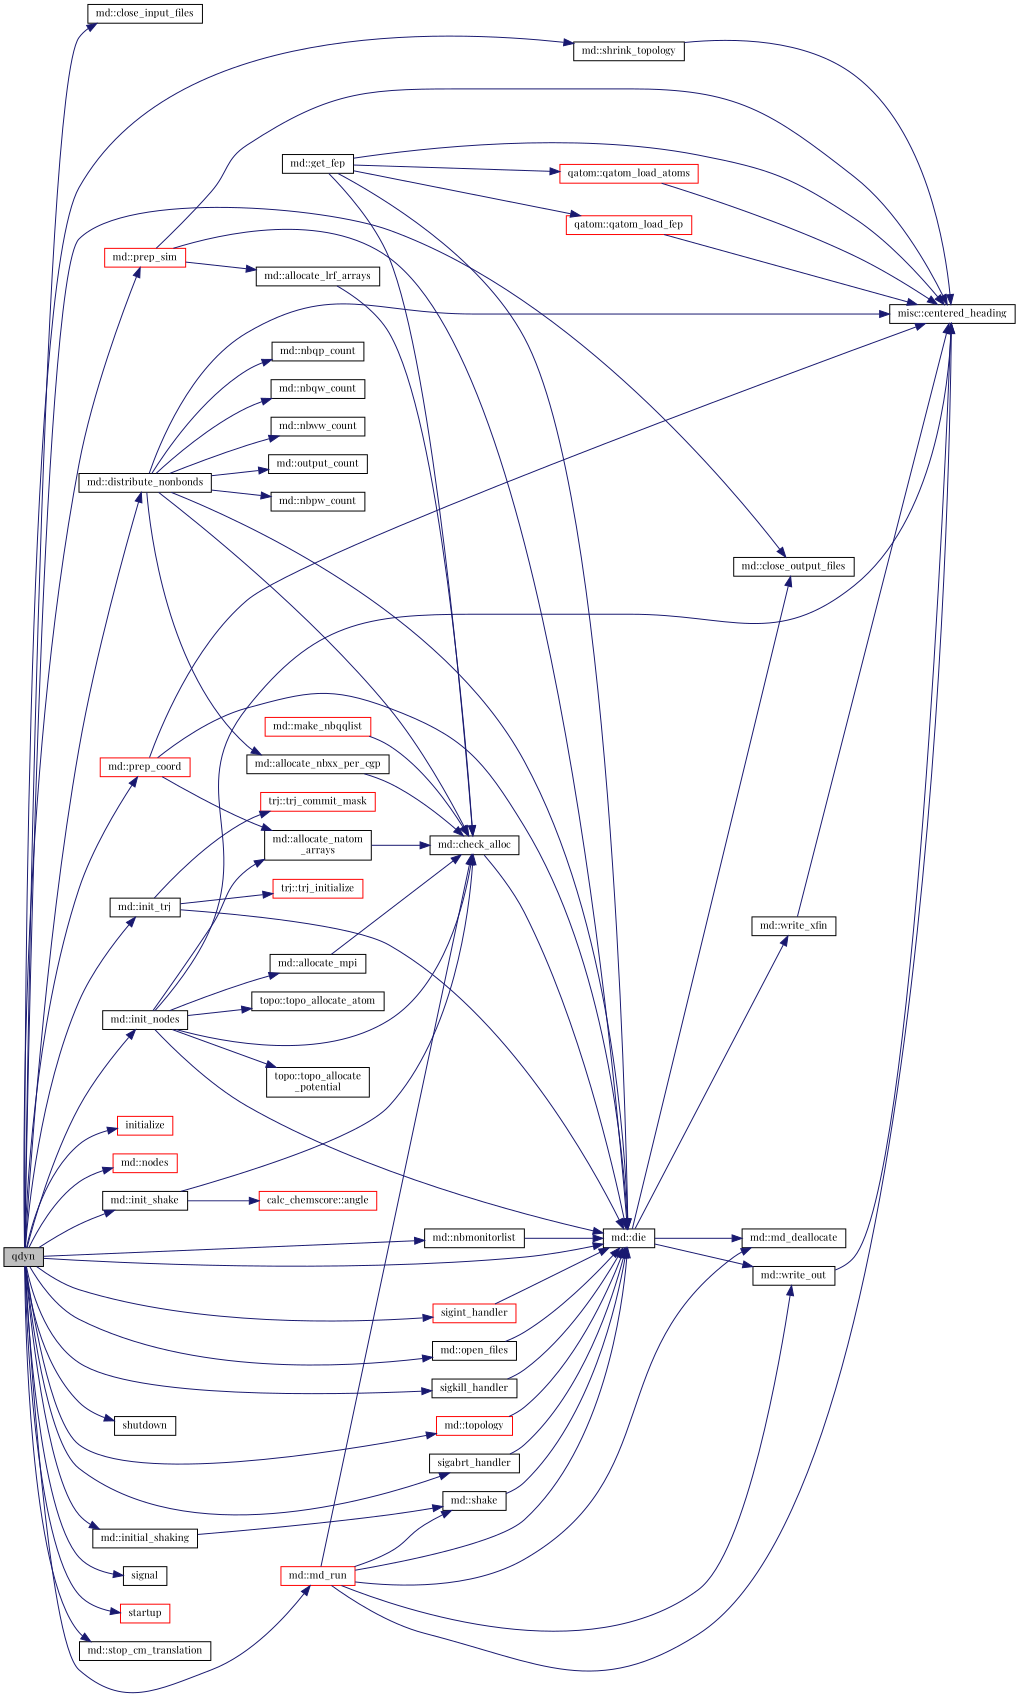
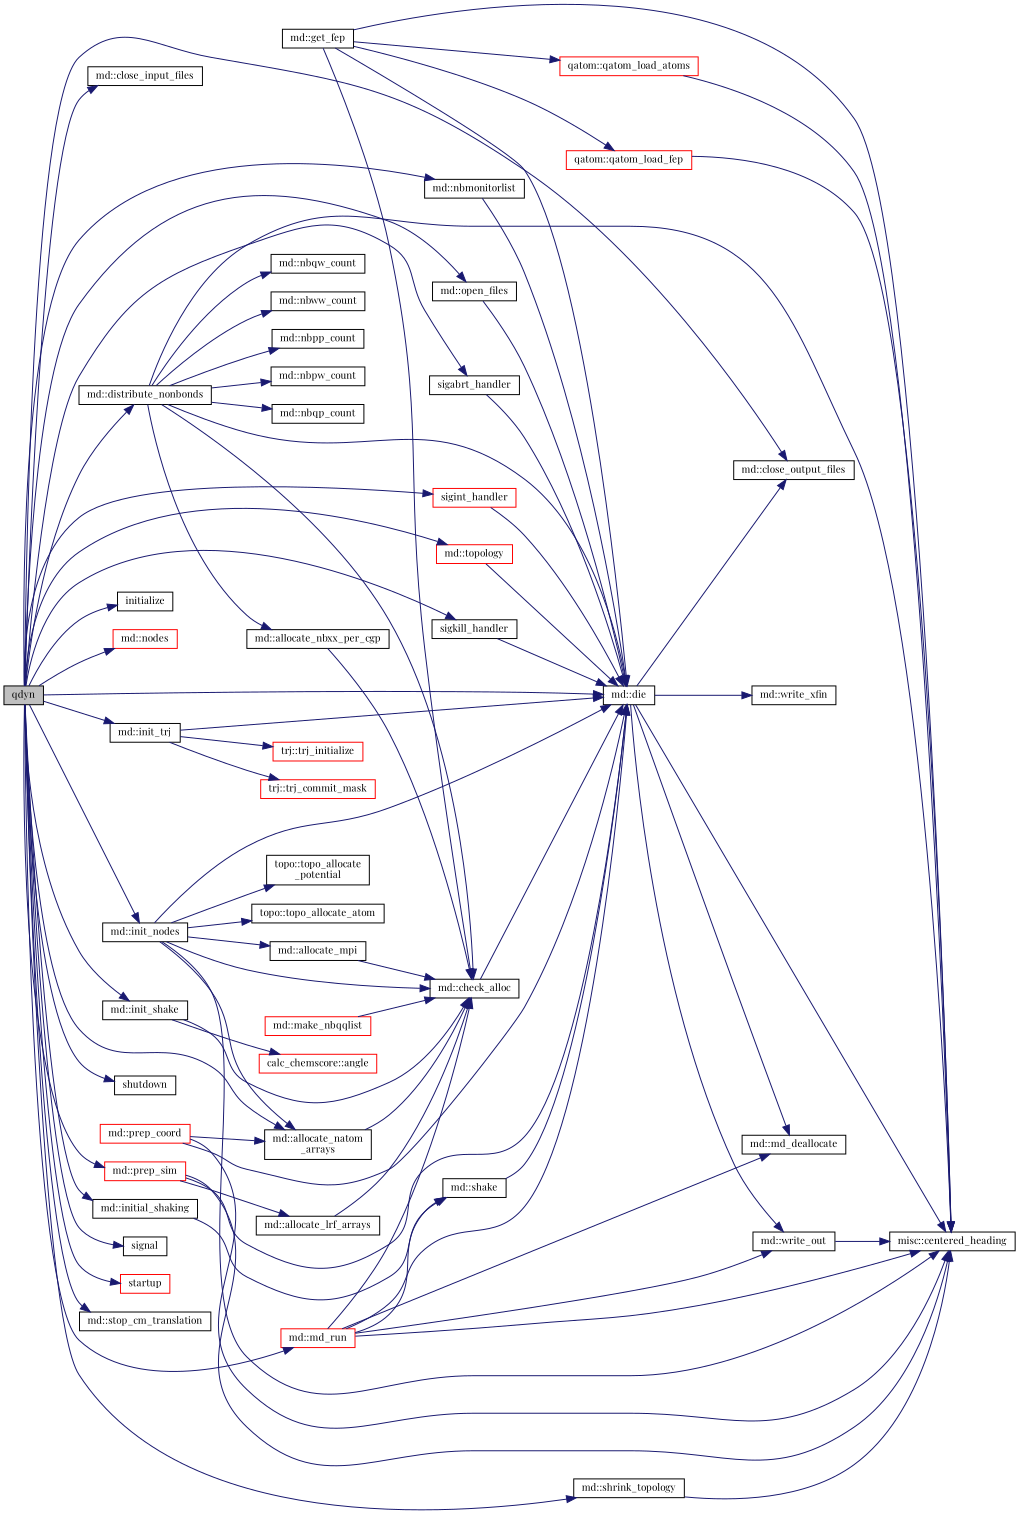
  digraph {
    fontname="Playfair Display"
    rankdir=LR
    node [color=black fillcolor=white fontname="Playfair Display" fontsize=10 shape=record style=filled]
    edge [color=midnightblue fontname="Playfair Display" fontsize=10 labelfontname=Helvetica labelfontsize=10 style=solid]
    n1 [fillcolor=grey75 fontcolor=black height=0.2 label=qdyn width=0.4]
    n2 [height=0.2 label="md::close_input_files" width=0.4]
    n3 [height=0.2 label="md::close_output_files" width=0.4]
    n4 [height=0.2 label="md::die" width=0.4]
    n5 [height=0.2 label="md::distribute_nonbonds" width=0.4]
    n6 [height=0.2 label="md::init_nodes" width=0.4]
    n7 [height=0.2 label="md::init_shake" width=0.4]
    n8 [height=0.2 label="md::init_trj" width=0.4]
    n9 [height=0.2 label="md::initial_shaking" width=0.4]
-   n10 [color=red height=0.2 label=initialize width=0.4]
+   n10 [height=0.2 label=initialize width=0.4]
    n11 [color=red height=0.2 label="md::nodes" width=0.4]
    n12 [color=red height=0.2 label="md::md_run" width=0.4]
    n13 [height=0.2 label="md::nbmonitorlist" width=0.4]
    n14 [height=0.2 label="md::open_files" width=0.4]
    n15 [color=red height=0.2 label="md::prep_coord" width=0.4]
    n16 [color=red height=0.2 label="md::prep_sim" width=0.4]
    n17 [height=0.2 label="md::shrink_topology" width=0.4]
    n18 [height=0.2 label=shutdown width=0.4]
    n19 [height=0.2 label=sigabrt_handler width=0.4]
    n20 [color=red height=0.2 label=sigint_handler width=0.4]
    n21 [height=0.2 label=sigkill_handler width=0.4]
    n22 [height=0.2 label=signal width=0.4]
    n23 [color=red height=0.2 label=startup width=0.4]
    n24 [height=0.2 label="md::stop_cm_translation" width=0.4]
    n25 [color=red height=0.2 label="md::topology" width=0.4]
    n26 [height=0.2 label="misc::centered_heading" width=0.4]
    n27 [height=0.2 label="md::write_out" width=0.4]
    n28 [height=0.2 label="md::write_xfin" width=0.4]
    n29 [height=0.2 label="md::md_deallocate" width=0.4]
    n30 [height=0.2 label="md::check_alloc" width=0.4]
    n31 [height=0.2 label="md::allocate_nbxx_per_cgp" width=0.4]
-   n32 [height=0.2 label="md::output_count" width=0.4]
+   n32 [height=0.2 label="md::nbpp_count" width=0.4]
    n33 [height=0.2 label="md::nbpw_count" width=0.4]
    n34 [height=0.2 label="md::nbqp_count" width=0.4]
    n35 [height=0.2 label="md::nbqw_count" width=0.4]
    n36 [height=0.2 label="md::nbww_count" width=0.4]
    n37 [height=0.2 label="md::get_fep" width=0.4]
    n38 [color=red height=0.2 label="qatom::qatom_load_atoms" width=0.4]
    n39 [color=red height=0.2 label="qatom::qatom_load_fep" width=0.4]
    n40 [height=0.2 label="md::allocate_natom\l_arrays" width=0.4]
    n41 [height=0.2 label="topo::topo_allocate_atom" width=0.4]
    n42 [height=0.2 label="topo::topo_allocate\l_potential" width=0.4]
    n43 [height=0.2 label="md::allocate_mpi" width=0.4]
    n44 [color=red height=0.2 label="calc_chemscore::angle" width=0.4]
    n45 [color=red height=0.2 label="trj::trj_initialize" width=0.4]
    n46 [color=red height=0.2 label="trj::trj_commit_mask" width=0.4]
    n47 [height=0.2 label="md::shake" width=0.4]
    n48 [color=red height=0.2 label="md::make_nbqqlist" width=0.4]
    n49 [height=0.2 label="md::allocate_lrf_arrays" width=0.4]
    n1 -> n2
    n1 -> n3
    n1 -> n4
    n1 -> n5
    n1 -> n6
    n1 -> n7
    n1 -> n8
    n1 -> n9
    n1 -> n10
    n1 -> n11
    n1 -> n12
    n1 -> n13
    n1 -> n14
-   n1 -> n15
+   n1 -> n40
    n1 -> n16
    n1 -> n17
    n1 -> n18
    n1 -> n19
    n1 -> n20
    n1 -> n21
    n1 -> n22
    n1 -> n23
    n1 -> n24
    n1 -> n25
    n4 -> n3
-   n28 -> n26
+   n4 -> n26
    n4 -> n27
    n4 -> n28
    n4 -> n29
    n5 -> n4
    n5 -> n26
    n5 -> n30
    n5 -> n31
    n5 -> n32
    n5 -> n33
    n5 -> n34
    n5 -> n35
    n5 -> n36
    n6 -> n4
    n6 -> n26
    n6 -> n30
    n6 -> n40
    n6 -> n41
    n6 -> n42
    n6 -> n43
    n7 -> n30
    n7 -> n44
    n8 -> n4
    n8 -> n45
    n8 -> n46
    n9 -> n47
    n12 -> n4
    n12 -> n26
    n12 -> n27
    n12 -> n29
    n12 -> n30
    n12 -> n47
    n13 -> n4
    n14 -> n4
    n15 -> n4
    n15 -> n26
    n15 -> n40
    n16 -> n4
    n16 -> n26
    n16 -> n49
    n17 -> n26
    n19 -> n4
    n20 -> n4
    n21 -> n4
    n25 -> n4
    n27 -> n26
    n30 -> n4
    n31 -> n30
    n37 -> n4
    n37 -> n26
    n37 -> n30
    n37 -> n38
    n37 -> n39
    n38 -> n26
    n39 -> n26
    n40 -> n30
    n43 -> n30
    n47 -> n4
    n48 -> n30
    n49 -> n30
  }
